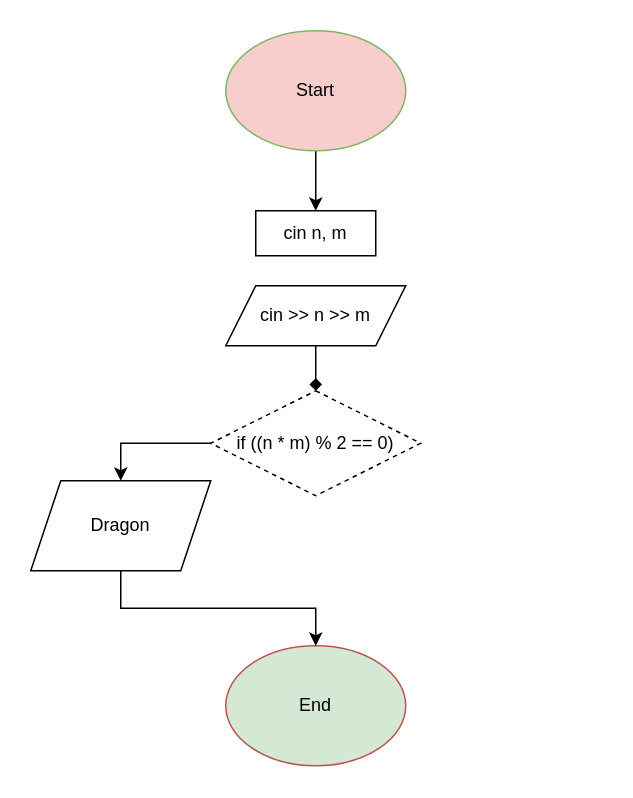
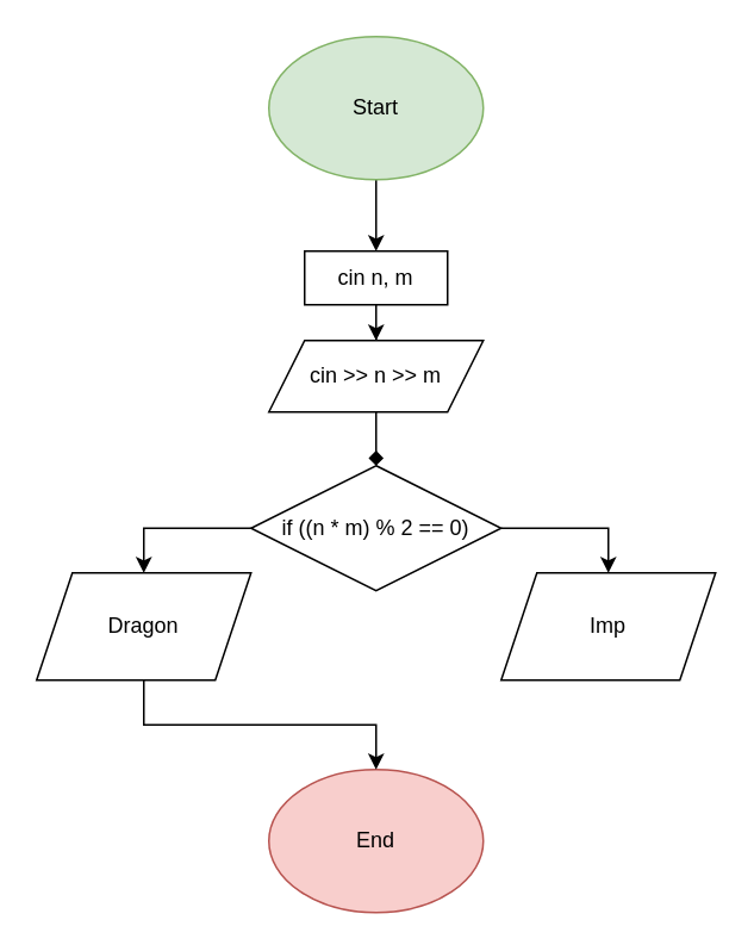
  <mxCell id="0" />
  <mxCell id="1" parent="0" />
  <mxCell id="2" value="" style="edgeStyle=orthogonalEdgeStyle;rounded=0;orthogonalLoop=1;jettySize=auto;html=1;" edge="1" parent="1" source="3" target="6"><mxGeometry relative="1" as="geometry" /></mxCell>
- <mxCell id="3" value="Start" style="ellipse;whiteSpace=wrap;html=1;fillColor=#f8cecc;strokeColor=#82b366;" vertex="1" parent="1"><mxGeometry x="150" width="120" height="80" as="geometry" y="20" /></mxCell>
- <mxCell id="4" value="End" style="ellipse;whiteSpace=wrap;html=1;fillColor=#d5e8d4;strokeColor=#b85450;" vertex="1" parent="1"><mxGeometry x="150" y="430" width="120" height="80" as="geometry" /></mxCell>
+ <mxCell id="3" value="Start" style="ellipse;whiteSpace=wrap;html=1;fillColor=#d5e8d4;strokeColor=#82b366;" vertex="1" parent="1"><mxGeometry x="150" width="120" height="80" as="geometry" y="20" /></mxCell>
+ <mxCell id="4" value="End" style="ellipse;whiteSpace=wrap;html=1;fillColor=#f8cecc;strokeColor=#b85450;" vertex="1" parent="1"><mxGeometry x="150" y="430" width="120" height="80" as="geometry" /></mxCell>
+ <mxCell id="5" value="" style="edgeStyle=orthogonalEdgeStyle;rounded=0;orthogonalLoop=1;jettySize=auto;html=1;" edge="1" parent="1" source="6" target="8"><mxGeometry relative="1" as="geometry" /></mxCell>
  <mxCell id="6" value="cin n, m" style="rounded=0;whiteSpace=wrap;html=1;" vertex="1" parent="1"><mxGeometry x="170" y="140" width="80" height="30" as="geometry" /></mxCell>
  <mxCell id="7" value="" style="edgeStyle=orthogonalEdgeStyle;rounded=0;orthogonalLoop=1;jettySize=auto;html=1;endArrow=diamond;" edge="1" parent="1" source="8" target="11"><mxGeometry relative="1" as="geometry" /></mxCell>
  <mxCell id="8" value="cin &amp;gt;&amp;gt; n &amp;gt;&amp;gt; m" style="shape=parallelogram;perimeter=parallelogramPerimeter;whiteSpace=wrap;html=1;fixedSize=1;" vertex="1" parent="1"><mxGeometry x="150" y="190" width="120" height="40" as="geometry" /></mxCell>
  <mxCell id="9" style="edgeStyle=orthogonalEdgeStyle;rounded=0;orthogonalLoop=1;jettySize=auto;html=1;exitX=0;exitY=0.5;exitDx=0;exitDy=0;entryX=0.5;entryY=0;entryDx=0;entryDy=0;" edge="1" parent="1" source="11" target="13"><mxGeometry relative="1" as="geometry" /></mxCell>
- <mxCell id="11" value="if ((n * m) % 2 == 0)" style="rhombus;whiteSpace=wrap;html=1;dashed=1;" vertex="1" parent="1"><mxGeometry x="140" y="260" width="140" height="70" as="geometry" /></mxCell>
+ <mxCell id="10" style="edgeStyle=orthogonalEdgeStyle;rounded=0;orthogonalLoop=1;jettySize=auto;html=1;exitX=1;exitY=0.5;exitDx=0;exitDy=0;entryX=0.5;entryY=0;entryDx=0;entryDy=0;" edge="1" parent="1" source="11" target="14"><mxGeometry relative="1" as="geometry" /></mxCell>
+ <mxCell id="11" value="if ((n * m) % 2 == 0)" style="rhombus;whiteSpace=wrap;html=1;" vertex="1" parent="1"><mxGeometry x="140" y="260" width="140" height="70" as="geometry" /></mxCell>
  <mxCell id="12" style="edgeStyle=orthogonalEdgeStyle;rounded=0;orthogonalLoop=1;jettySize=auto;html=1;exitX=0.5;exitY=1;exitDx=0;exitDy=0;entryX=0.5;entryY=0;entryDx=0;entryDy=0;" edge="1" parent="1" source="13" target="4"><mxGeometry relative="1" as="geometry" /></mxCell>
  <mxCell id="13" value="Dragon" style="shape=parallelogram;perimeter=parallelogramPerimeter;whiteSpace=wrap;html=1;fixedSize=1;" vertex="1" parent="1"><mxGeometry x="20" y="320" width="120" height="60" as="geometry" /></mxCell>
+ <mxCell id="14" value="Imp" style="shape=parallelogram;perimeter=parallelogramPerimeter;whiteSpace=wrap;html=1;fixedSize=1;" vertex="1" parent="1"><mxGeometry x="280" y="320" width="120" height="60" as="geometry" /></mxCell>
